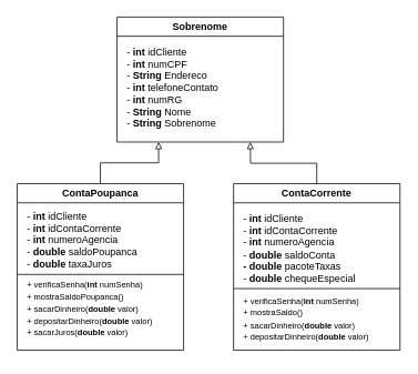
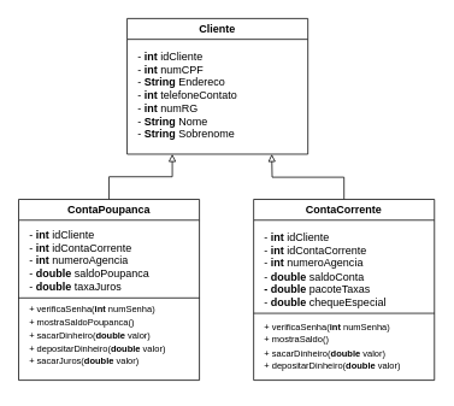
  <mxCell id="0" />
  <mxCell id="1" parent="0" />
  <mxCell id="2" style="edgeStyle=orthogonalEdgeStyle;rounded=0;orthogonalLoop=1;jettySize=auto;html=1;endArrow=block;endFill=0;" edge="1" parent="1" source="3"><mxGeometry relative="1" as="geometry"><mxPoint x="300" y="170" as="targetPoint" /></mxGeometry></mxCell>
  <mxCell id="3" value="ContaCorrente" style="swimlane;whiteSpace=wrap;html=1;" vertex="1" parent="1"><mxGeometry x="280" y="220" width="200" height="200" as="geometry" /></mxCell>
  <mxCell id="4" value="- &lt;b&gt;int&lt;/b&gt;&amp;nbsp;idCliente&lt;br&gt;-&lt;b&gt;&amp;nbsp;int&lt;/b&gt;&amp;nbsp;idContaCorrente&lt;br&gt;- &lt;b&gt;int&lt;/b&gt; numeroAgencia&lt;br&gt;- &lt;b&gt;double&lt;/b&gt;&amp;nbsp;saldoConta&lt;br&gt;&lt;b&gt;- double&lt;/b&gt;&amp;nbsp;pacoteTaxas&lt;br&gt;- &lt;b&gt;double&lt;/b&gt;&amp;nbsp;chequeEspecial" style="text;html=1;align=left;verticalAlign=middle;resizable=0;points=[];autosize=1;strokeColor=none;fillColor=none;" vertex="1" parent="3"><mxGeometry x="10" y="28" width="160" height="100" as="geometry" /></mxCell>
- <mxCell id="5" value="Sobrenome" style="swimlane;whiteSpace=wrap;html=1;" vertex="1" parent="1"><mxGeometry x="140" y="20" width="200" height="150" as="geometry" /></mxCell>
+ <mxCell id="5" value="Cliente" style="swimlane;whiteSpace=wrap;html=1;" vertex="1" parent="1"><mxGeometry x="140" y="20" width="200" height="150" as="geometry" /></mxCell>
  <mxCell id="6" value="- &lt;b&gt;int&lt;/b&gt;&amp;nbsp;idCliente&lt;br&gt;-&lt;b&gt;&amp;nbsp;int&lt;/b&gt;&amp;nbsp;numCPF&lt;br&gt;- &lt;b&gt;String&lt;/b&gt; Endereco&lt;br&gt;- &lt;b&gt;int&lt;/b&gt; telefoneContato&lt;br&gt;- &lt;b&gt;int&lt;/b&gt;&amp;nbsp;numRG&lt;br&gt;- &lt;b&gt;String &lt;/b&gt;Nome&lt;br&gt;- &lt;b&gt;String&lt;/b&gt;&amp;nbsp;Sobrenome" style="text;html=1;align=left;verticalAlign=middle;resizable=0;points=[];autosize=1;strokeColor=none;fillColor=none;" vertex="1" parent="5"><mxGeometry x="10" y="30" width="130" height="110" as="geometry" /></mxCell>
  <mxCell id="7" value="&lt;font style=&quot;font-size: 10px;&quot;&gt;+ verificaSenha(&lt;b&gt;int &lt;/b&gt;numSenha)&lt;br&gt;+ mostraSaldo()&lt;br&gt;+ sacarDinheiro(&lt;b&gt;double&lt;/b&gt; valor)&lt;br&gt;+ depositarDinheiro(&lt;b&gt;double&lt;/b&gt;&amp;nbsp;valor)&lt;br&gt;&lt;/font&gt;" style="text;html=1;align=left;verticalAlign=middle;resizable=0;points=[];autosize=1;strokeColor=none;fillColor=none;" vertex="1" parent="1"><mxGeometry x="290" y="347" width="170" height="70" as="geometry" /></mxCell>
  <mxCell id="8" style="edgeStyle=orthogonalEdgeStyle;rounded=0;orthogonalLoop=1;jettySize=auto;html=1;entryX=0.25;entryY=1;entryDx=0;entryDy=0;endArrow=block;endFill=0;" edge="1" parent="1" source="9" target="5"><mxGeometry relative="1" as="geometry" /></mxCell>
  <mxCell id="9" value="ContaPoupanca" style="swimlane;whiteSpace=wrap;html=1;" vertex="1" parent="1"><mxGeometry x="20" y="220" width="200" height="200" as="geometry" /></mxCell>
  <mxCell id="10" value="- &lt;b&gt;int&lt;/b&gt;&amp;nbsp;idCliente&lt;br&gt;-&lt;b&gt;&amp;nbsp;int&lt;/b&gt;&amp;nbsp;idContaCorrente&lt;br&gt;- &lt;b&gt;int&lt;/b&gt; numeroAgencia&lt;br&gt;- &lt;b&gt;double&lt;/b&gt;&amp;nbsp;saldoPoupanca&lt;br&gt;- &lt;b&gt;double &lt;/b&gt;taxaJuros" style="text;html=1;align=left;verticalAlign=middle;resizable=0;points=[];autosize=1;strokeColor=none;fillColor=none;" vertex="1" parent="9"><mxGeometry x="10" y="23" width="160" height="90" as="geometry" /></mxCell>
  <mxCell id="11" value="&lt;font style=&quot;font-size: 10px;&quot;&gt;+ verificaSenha(&lt;b&gt;int &lt;/b&gt;numSenha)&lt;br&gt;+ mostraSaldoPoupanca()&lt;br&gt;+ sacarDinheiro(&lt;b style=&quot;border-color: var(--border-color);&quot;&gt;double&lt;/b&gt;&amp;nbsp;valor)&lt;br style=&quot;border-color: var(--border-color);&quot;&gt;+ depositarDinheiro(&lt;b style=&quot;border-color: var(--border-color);&quot;&gt;double&lt;/b&gt;&amp;nbsp;valor)&lt;br&gt;+ sacarJuros(&lt;b&gt;double&lt;/b&gt;&amp;nbsp;valor)&lt;br&gt;&lt;br&gt;&lt;/font&gt;" style="text;html=1;align=left;verticalAlign=middle;resizable=0;points=[];autosize=1;strokeColor=none;fillColor=none;" vertex="1" parent="1"><mxGeometry x="30" y="327" width="170" height="100" as="geometry" /></mxCell>
  <mxCell id="12" value="" style="endArrow=none;html=1;rounded=0;" edge="1" parent="1"><mxGeometry width="50" height="50" relative="1" as="geometry"><mxPoint x="280" y="346" as="sourcePoint" /><mxPoint x="480" y="346" as="targetPoint" /></mxGeometry></mxCell>
  <mxCell id="13" value="" style="endArrow=none;html=1;rounded=0;" edge="1" parent="1"><mxGeometry width="50" height="50" relative="1" as="geometry"><mxPoint x="20" y="329" as="sourcePoint" /><mxPoint x="220" y="329" as="targetPoint" /></mxGeometry></mxCell>
